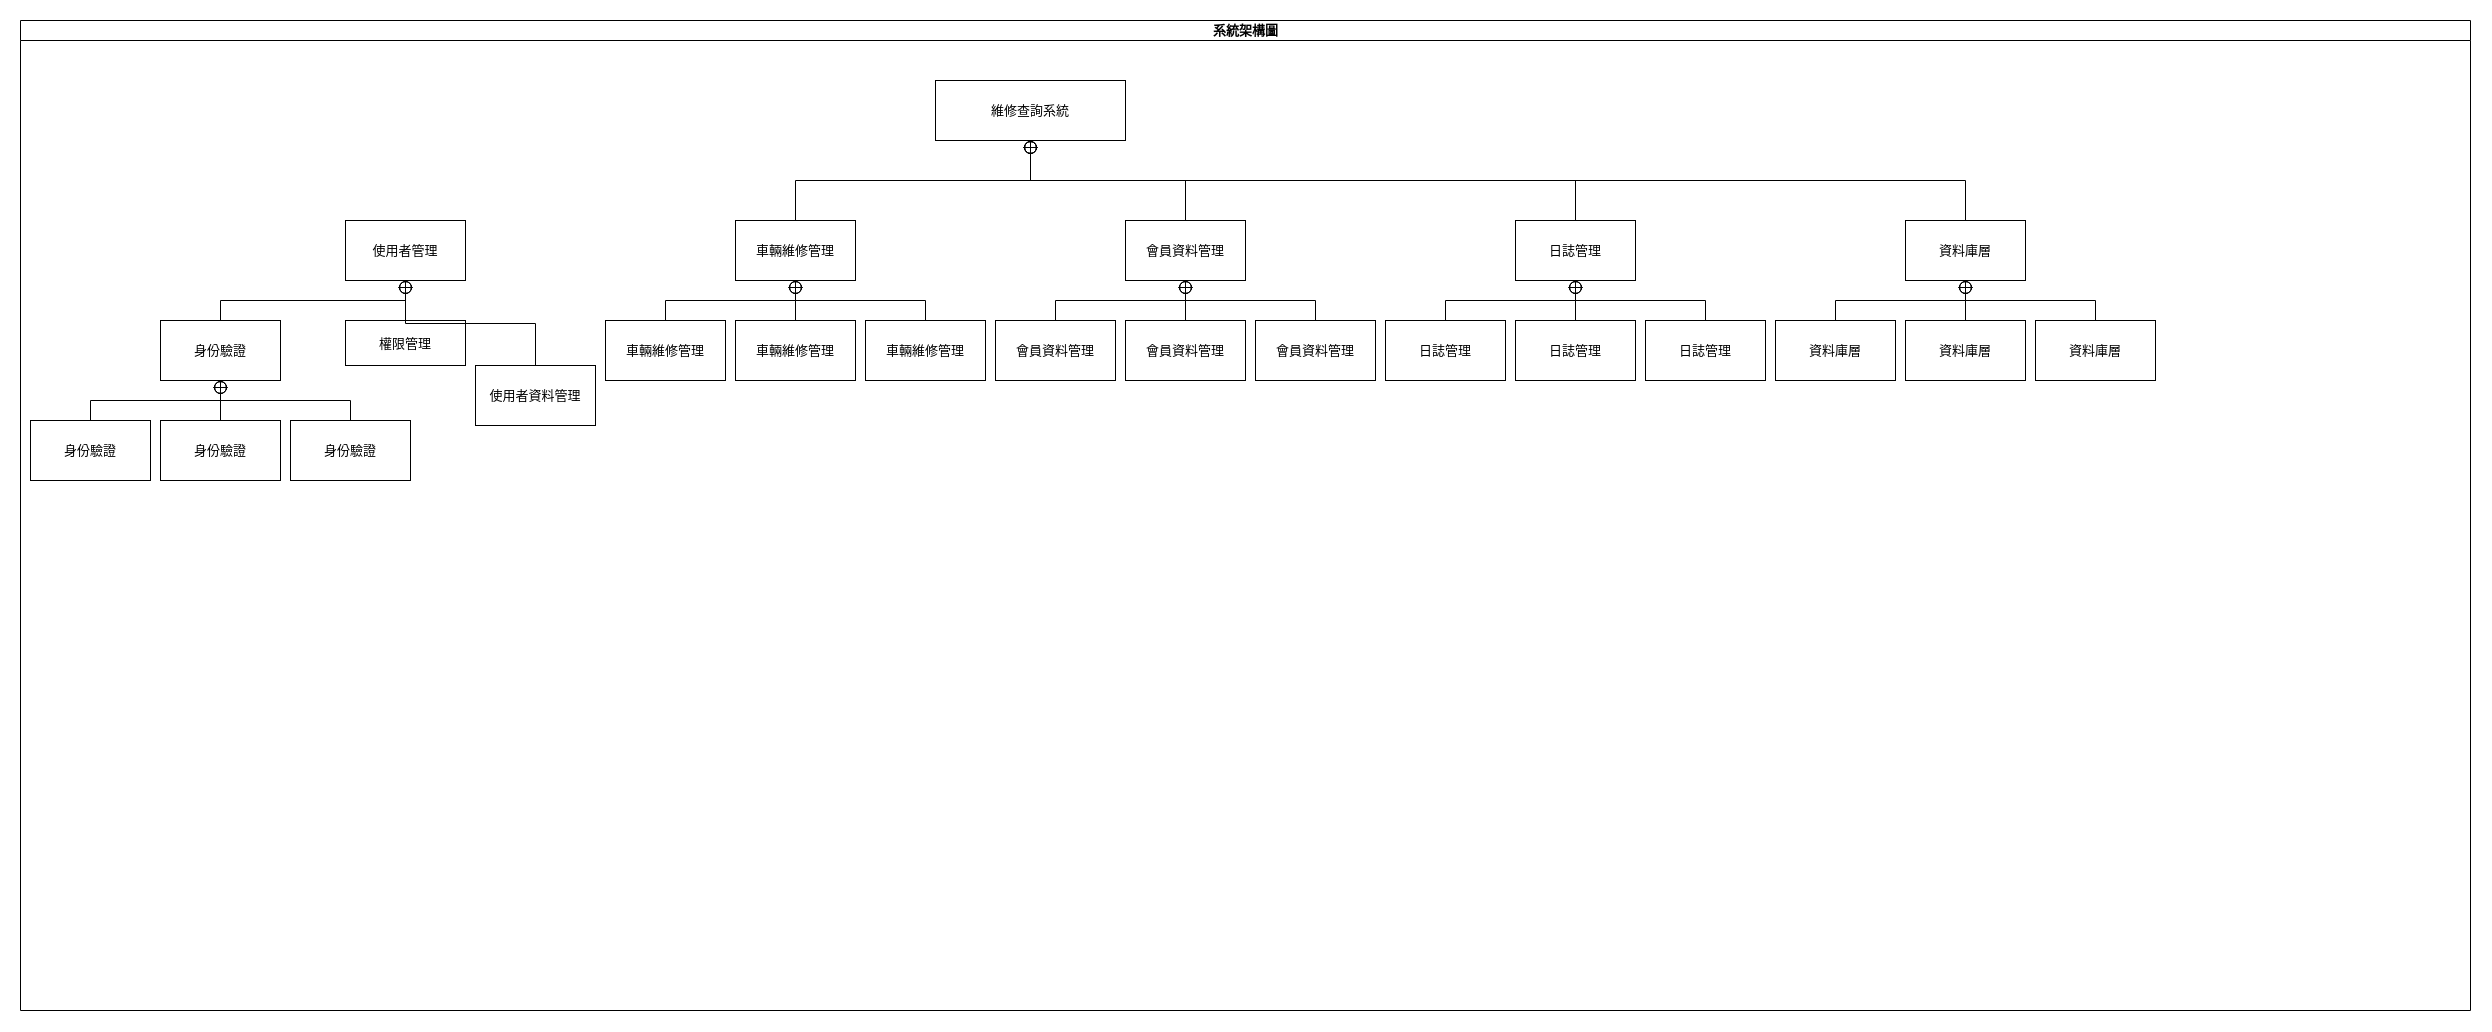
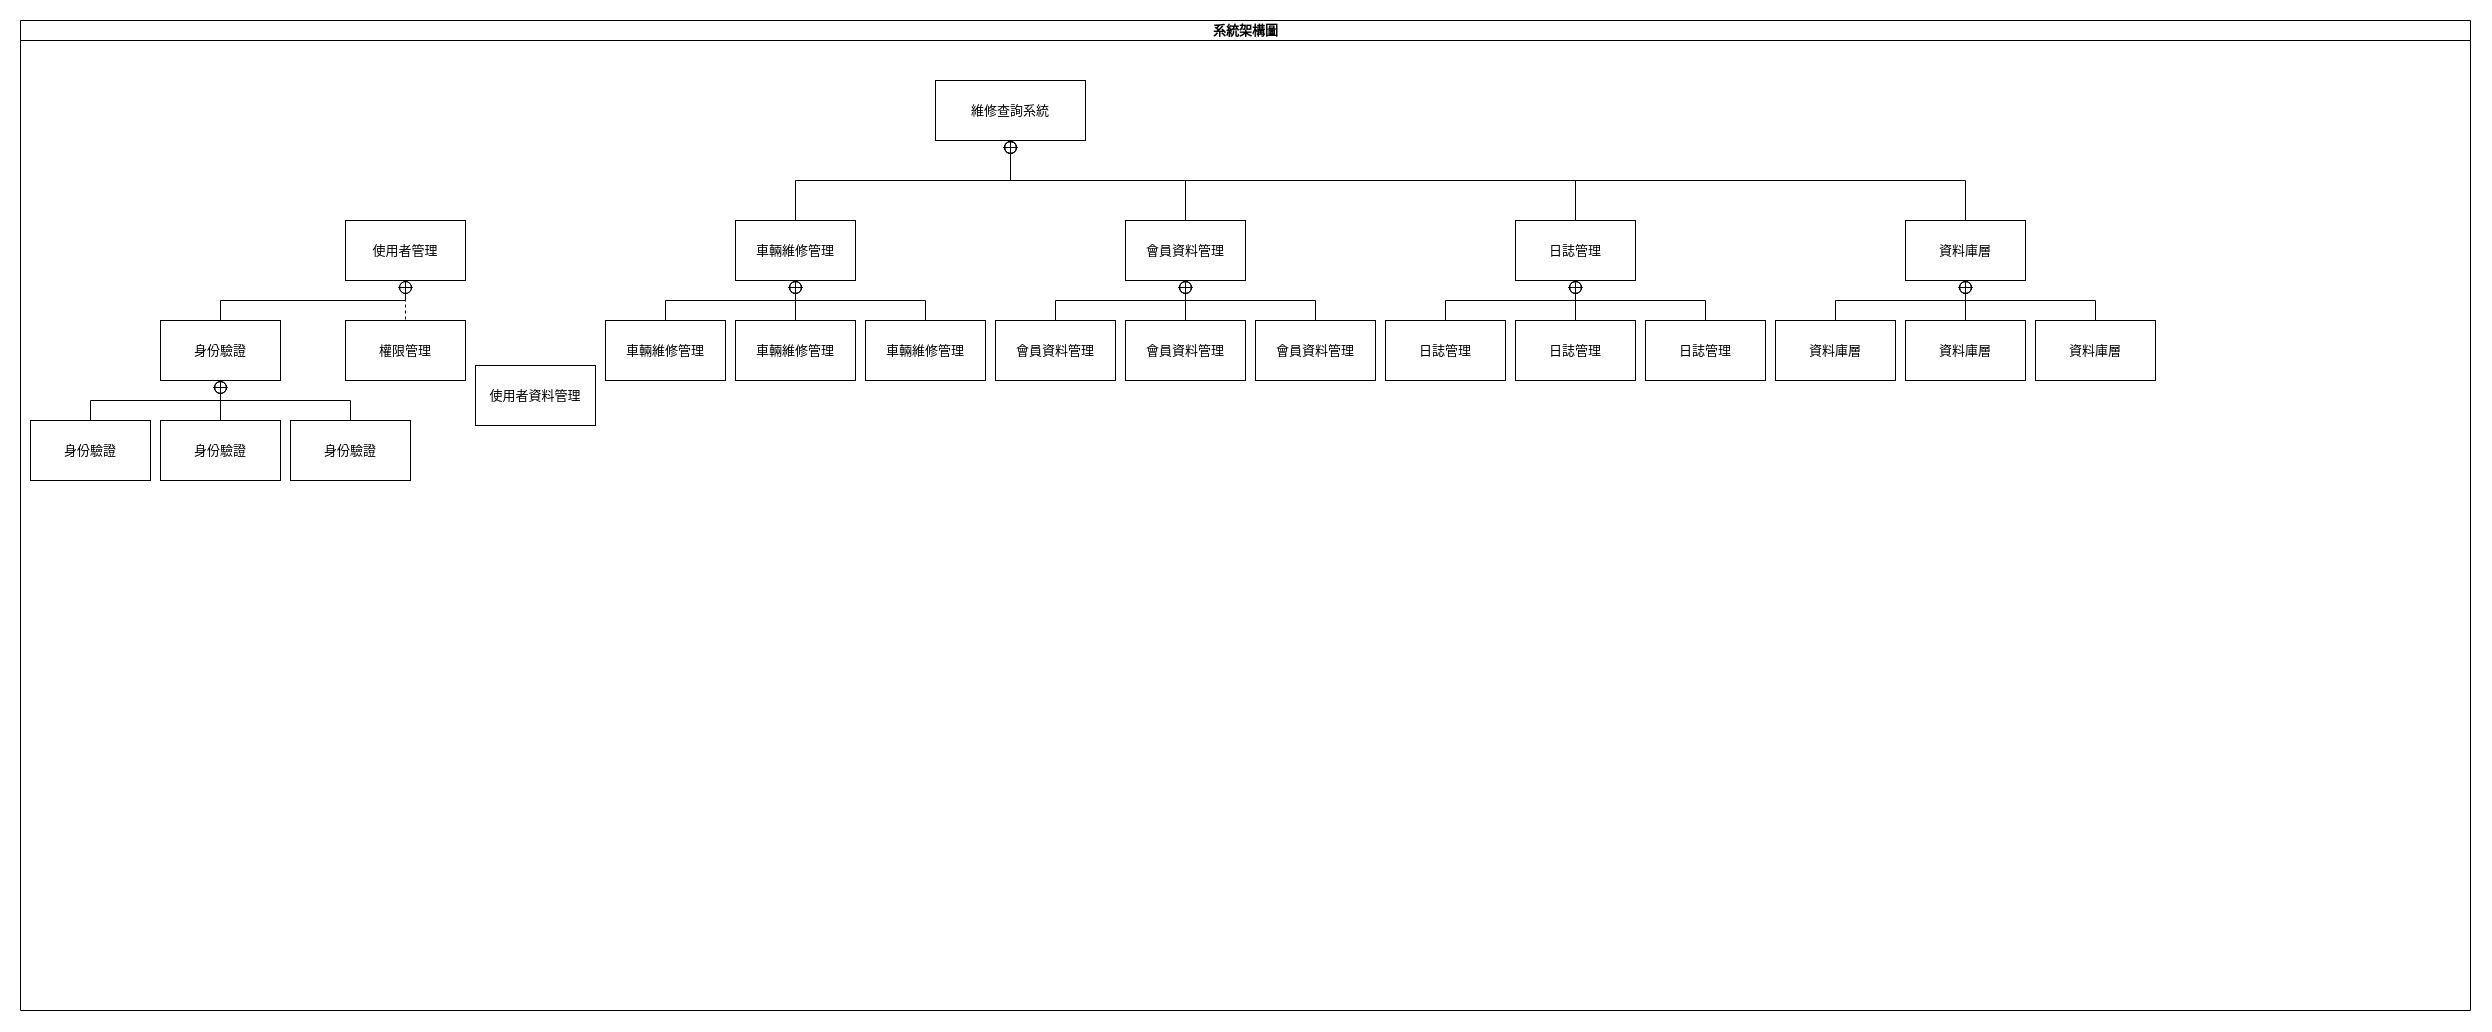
  <mxCell id="0" />
  <mxCell id="1" parent="0" />
  <mxCell id="2" value="&lt;font style=&quot;vertical-align: inherit; font-size: 13px;&quot;&gt;&lt;font style=&quot;vertical-align: inherit; font-size: 13px;&quot;&gt;&lt;font style=&quot;vertical-align: inherit; font-size: 13px;&quot;&gt;&lt;font style=&quot;vertical-align: inherit; font-size: 13px;&quot;&gt;系統架構圖&lt;/font&gt;&lt;/font&gt;&lt;/font&gt;&lt;/font&gt;" style="swimlane;html=1;startSize=20;horizontal=1;containerType=tree;glass=0;fontSize=13;" parent="1" vertex="1"><mxGeometry x="20" y="20" width="2450" height="990" as="geometry"><mxRectangle x="20" y="30" width="770" height="120" as="alternateBounds" /></mxGeometry></mxCell>
- <mxCell id="3" value="&lt;span style=&quot;font-size: 13px;&quot;&gt;&lt;font style=&quot;vertical-align: inherit; font-size: 13px;&quot;&gt;&lt;font style=&quot;vertical-align: inherit; font-size: 13px;&quot;&gt;維修查詢系統&lt;/font&gt;&lt;/font&gt;&lt;/span&gt;" style="shape=rect;html=1;whiteSpace=wrap;align=center;fontSize=13;" vertex="1" parent="2"><mxGeometry x="915" y="60" width="190" height="60" as="geometry" /></mxCell>
+ <mxCell id="3" value="&lt;span style=&quot;font-size: 13px;&quot;&gt;&lt;font style=&quot;vertical-align: inherit; font-size: 13px;&quot;&gt;&lt;font style=&quot;vertical-align: inherit; font-size: 13px;&quot;&gt;維修查詢系統&lt;/font&gt;&lt;/font&gt;&lt;/span&gt;" style="shape=rect;html=1;whiteSpace=wrap;align=center;fontSize=13;" vertex="1" parent="2"><mxGeometry x="915" y="60" width="150" height="60" as="geometry" /></mxCell>
  <mxCell id="4" value="&lt;font style=&quot;vertical-align: inherit; font-size: 13px;&quot;&gt;&lt;font style=&quot;vertical-align: inherit; font-size: 13px;&quot;&gt;車輛維修管理&lt;/font&gt;&lt;/font&gt;" style="shape=rect;html=1;whiteSpace=wrap;align=center;fontSize=13;" vertex="1" parent="2"><mxGeometry x="715" y="200" width="120" height="60" as="geometry" /></mxCell>
  <mxCell id="5" value="會員資料管理" style="shape=rect;html=1;whiteSpace=wrap;align=center;fontSize=13;" vertex="1" parent="2"><mxGeometry x="1105" y="200" width="120" height="60" as="geometry" /></mxCell>
  <mxCell id="6" value="" style="rounded=0;html=1;labelBackgroundColor=none;endArrow=none;edgeStyle=elbowEdgeStyle;elbow=vertical;startArrow=sysMLPackCont;startSize=12;fontSize=13;" edge="1" source="3" target="4" parent="2"><mxGeometry relative="1" as="geometry" /></mxCell>
  <mxCell id="7" value="" style="rounded=0;html=1;labelBackgroundColor=none;endArrow=none;edgeStyle=elbowEdgeStyle;elbow=vertical;startArrow=sysMLPackCont;startSize=12;fontSize=13;" edge="1" source="3" target="5" parent="2"><mxGeometry relative="1" as="geometry" /></mxCell>
  <mxCell id="8" value="" style="rounded=0;html=1;labelBackgroundColor=none;endArrow=none;edgeStyle=elbowEdgeStyle;elbow=vertical;startArrow=sysMLPackCont;startSize=12;fontSize=13;" edge="1" target="9" source="3" parent="2"><mxGeometry relative="1" as="geometry"><mxPoint x="944.5" y="350" as="sourcePoint" /></mxGeometry></mxCell>
  <mxCell id="9" value="日誌管理" style="shape=rect;html=1;whiteSpace=wrap;align=center;fontSize=13;" vertex="1" parent="2"><mxGeometry x="1495" y="200" width="120" height="60" as="geometry" /></mxCell>
  <mxCell id="10" value="" style="rounded=0;html=1;labelBackgroundColor=none;endArrow=none;edgeStyle=elbowEdgeStyle;elbow=vertical;startArrow=sysMLPackCont;startSize=12;fontSize=13;" edge="1" target="11" source="3" parent="2"><mxGeometry relative="1" as="geometry"><mxPoint x="932.5" y="130" as="sourcePoint" /></mxGeometry></mxCell>
  <mxCell id="11" value="資料庫層" style="shape=rect;html=1;whiteSpace=wrap;align=center;fontSize=13;" vertex="1" parent="2"><mxGeometry x="1885" y="200" width="120" height="60" as="geometry" /></mxCell>
  <mxCell id="12" value="使用者管理" style="shape=rect;html=1;whiteSpace=wrap;align=center;fontSize=13;" vertex="1" parent="2"><mxGeometry x="325" y="200" width="120" height="60" as="geometry" /></mxCell>
  <mxCell id="13" value="" style="rounded=0;html=1;labelBackgroundColor=none;endArrow=none;edgeStyle=elbowEdgeStyle;elbow=vertical;startArrow=sysMLPackCont;startSize=12;fontSize=13;dashed=1;" edge="1" target="14" source="12" parent="2"><mxGeometry relative="1" as="geometry"><mxPoint x="939" y="150" as="sourcePoint" /></mxGeometry></mxCell>
- <mxCell id="14" value="權限管理" style="shape=rect;html=1;whiteSpace=wrap;align=center;fontSize=13;" vertex="1" parent="2"><mxGeometry x="325" y="300" width="120" height="45" as="geometry" /></mxCell>
+ <mxCell id="14" value="權限管理" style="shape=rect;html=1;whiteSpace=wrap;align=center;fontSize=13;" vertex="1" parent="2"><mxGeometry x="325" y="300" width="120" height="60" as="geometry" /></mxCell>
  <mxCell id="15" value="" style="rounded=0;html=1;labelBackgroundColor=none;endArrow=none;edgeStyle=elbowEdgeStyle;elbow=vertical;startArrow=sysMLPackCont;startSize=12;fontSize=13;" edge="1" target="16" source="12" parent="2"><mxGeometry relative="1" as="geometry"><mxPoint x="655" y="290" as="sourcePoint" /></mxGeometry></mxCell>
  <mxCell id="16" value=" 身份驗證" style="shape=rect;html=1;whiteSpace=wrap;align=center;fontSize=13;" vertex="1" parent="2"><mxGeometry x="140" y="300" width="120" height="60" as="geometry" /></mxCell>
- <mxCell id="17" value="" style="rounded=0;html=1;labelBackgroundColor=none;endArrow=none;edgeStyle=elbowEdgeStyle;elbow=vertical;startArrow=sysMLPackCont;startSize=12;fontSize=13;" edge="1" target="18" source="12" parent="2"><mxGeometry relative="1" as="geometry"><mxPoint x="655" y="290" as="sourcePoint" /></mxGeometry></mxCell>
  <mxCell id="18" value="使用者資料管理" style="shape=rect;html=1;whiteSpace=wrap;align=center;fontSize=13;" vertex="1" parent="2"><mxGeometry x="455" y="345" width="120" height="60" as="geometry" /></mxCell>
  <mxCell id="19" value="" style="rounded=0;html=1;labelBackgroundColor=none;endArrow=none;edgeStyle=elbowEdgeStyle;elbow=vertical;startArrow=sysMLPackCont;startSize=12;fontSize=13;" edge="1" target="20" source="4" parent="2"><mxGeometry relative="1" as="geometry"><mxPoint x="969" y="150" as="sourcePoint" /></mxGeometry></mxCell>
  <mxCell id="20" value="&lt;font style=&quot;vertical-align: inherit; font-size: 13px;&quot;&gt;&lt;font style=&quot;vertical-align: inherit; font-size: 13px;&quot;&gt;車輛維修管理&lt;/font&gt;&lt;/font&gt;" style="shape=rect;html=1;whiteSpace=wrap;align=center;fontSize=13;" vertex="1" parent="2"><mxGeometry x="715" y="300" width="120" height="60" as="geometry" /></mxCell>
  <mxCell id="21" value="" style="rounded=0;html=1;labelBackgroundColor=none;endArrow=none;edgeStyle=elbowEdgeStyle;elbow=vertical;startArrow=sysMLPackCont;startSize=12;fontSize=13;" edge="1" target="22" source="4" parent="2"><mxGeometry relative="1" as="geometry"><mxPoint x="795" y="290" as="sourcePoint" /></mxGeometry></mxCell>
  <mxCell id="22" value="&lt;font style=&quot;vertical-align: inherit; font-size: 13px;&quot;&gt;&lt;font style=&quot;vertical-align: inherit; font-size: 13px;&quot;&gt;車輛維修管理&lt;/font&gt;&lt;/font&gt;" style="shape=rect;html=1;whiteSpace=wrap;align=center;fontSize=13;" vertex="1" parent="2"><mxGeometry x="585" y="300" width="120" height="60" as="geometry" /></mxCell>
  <mxCell id="23" value="" style="rounded=0;html=1;labelBackgroundColor=none;endArrow=none;edgeStyle=elbowEdgeStyle;elbow=vertical;startArrow=sysMLPackCont;startSize=12;fontSize=13;" edge="1" target="24" source="4" parent="2"><mxGeometry relative="1" as="geometry"><mxPoint x="795" y="290" as="sourcePoint" /></mxGeometry></mxCell>
  <mxCell id="24" value="&lt;font style=&quot;vertical-align: inherit; font-size: 13px;&quot;&gt;&lt;font style=&quot;vertical-align: inherit; font-size: 13px;&quot;&gt;車輛維修管理&lt;/font&gt;&lt;/font&gt;" style="shape=rect;html=1;whiteSpace=wrap;align=center;fontSize=13;" vertex="1" parent="2"><mxGeometry x="845" y="300" width="120" height="60" as="geometry" /></mxCell>
  <mxCell id="25" value="" style="rounded=0;html=1;labelBackgroundColor=none;endArrow=none;edgeStyle=elbowEdgeStyle;elbow=vertical;startArrow=sysMLPackCont;startSize=12;fontSize=13;" edge="1" target="26" source="5" parent="2"><mxGeometry relative="1" as="geometry"><mxPoint x="1010" y="150" as="sourcePoint" /></mxGeometry></mxCell>
  <mxCell id="26" value="會員資料管理" style="shape=rect;html=1;whiteSpace=wrap;align=center;fontSize=13;" vertex="1" parent="2"><mxGeometry x="1105" y="300" width="120" height="60" as="geometry" /></mxCell>
  <mxCell id="27" value="" style="rounded=0;html=1;labelBackgroundColor=none;endArrow=none;edgeStyle=elbowEdgeStyle;elbow=vertical;startArrow=sysMLPackCont;startSize=12;fontSize=13;" edge="1" target="28" source="5" parent="2"><mxGeometry relative="1" as="geometry"><mxPoint x="1095" y="290" as="sourcePoint" /></mxGeometry></mxCell>
  <mxCell id="28" value="會員資料管理" style="shape=rect;html=1;whiteSpace=wrap;align=center;fontSize=13;" vertex="1" parent="2"><mxGeometry x="975" y="300" width="120" height="60" as="geometry" /></mxCell>
  <mxCell id="29" value="" style="rounded=0;html=1;labelBackgroundColor=none;endArrow=none;edgeStyle=elbowEdgeStyle;elbow=vertical;startArrow=sysMLPackCont;startSize=12;fontSize=13;" edge="1" target="30" source="5" parent="2"><mxGeometry relative="1" as="geometry"><mxPoint x="1095" y="290" as="sourcePoint" /></mxGeometry></mxCell>
  <mxCell id="30" value="會員資料管理" style="shape=rect;html=1;whiteSpace=wrap;align=center;fontSize=13;" vertex="1" parent="2"><mxGeometry x="1235" y="300" width="120" height="60" as="geometry" /></mxCell>
  <mxCell id="31" value="" style="rounded=0;html=1;labelBackgroundColor=none;endArrow=none;edgeStyle=elbowEdgeStyle;elbow=vertical;startArrow=sysMLPackCont;startSize=12;fontSize=13;" edge="1" target="32" source="9" parent="2"><mxGeometry relative="1" as="geometry"><mxPoint x="1010" y="150" as="sourcePoint" /></mxGeometry></mxCell>
  <mxCell id="32" value="日誌管理" style="shape=rect;html=1;whiteSpace=wrap;align=center;fontSize=13;" vertex="1" parent="2"><mxGeometry x="1495" y="300" width="120" height="60" as="geometry" /></mxCell>
  <mxCell id="33" value="" style="rounded=0;html=1;labelBackgroundColor=none;endArrow=none;edgeStyle=elbowEdgeStyle;elbow=vertical;startArrow=sysMLPackCont;startSize=12;fontSize=13;" edge="1" target="34" source="9" parent="2"><mxGeometry relative="1" as="geometry"><mxPoint x="1555" y="290" as="sourcePoint" /></mxGeometry></mxCell>
  <mxCell id="34" value="日誌管理" style="shape=rect;html=1;whiteSpace=wrap;align=center;fontSize=13;" vertex="1" parent="2"><mxGeometry x="1365" y="300" width="120" height="60" as="geometry" /></mxCell>
  <mxCell id="35" value="" style="rounded=0;html=1;labelBackgroundColor=none;endArrow=none;edgeStyle=elbowEdgeStyle;elbow=vertical;startArrow=sysMLPackCont;startSize=12;fontSize=13;" edge="1" target="36" source="9" parent="2"><mxGeometry relative="1" as="geometry"><mxPoint x="1555" y="290" as="sourcePoint" /></mxGeometry></mxCell>
  <mxCell id="36" value="日誌管理" style="shape=rect;html=1;whiteSpace=wrap;align=center;fontSize=13;" vertex="1" parent="2"><mxGeometry x="1625" y="300" width="120" height="60" as="geometry" /></mxCell>
  <mxCell id="37" value="" style="rounded=0;html=1;labelBackgroundColor=none;endArrow=none;edgeStyle=elbowEdgeStyle;elbow=vertical;startArrow=sysMLPackCont;startSize=12;fontSize=13;" edge="1" target="38" source="11" parent="2"><mxGeometry relative="1" as="geometry"><mxPoint x="1010" y="150" as="sourcePoint" /></mxGeometry></mxCell>
  <mxCell id="38" value="資料庫層" style="shape=rect;html=1;whiteSpace=wrap;align=center;fontSize=13;" vertex="1" parent="2"><mxGeometry x="1885" y="300" width="120" height="60" as="geometry" /></mxCell>
  <mxCell id="39" value="" style="rounded=0;html=1;labelBackgroundColor=none;endArrow=none;edgeStyle=elbowEdgeStyle;elbow=vertical;startArrow=sysMLPackCont;startSize=12;fontSize=13;" edge="1" target="40" source="11" parent="2"><mxGeometry relative="1" as="geometry"><mxPoint x="1945" y="290" as="sourcePoint" /></mxGeometry></mxCell>
  <mxCell id="40" value="資料庫層" style="shape=rect;html=1;whiteSpace=wrap;align=center;fontSize=13;" vertex="1" parent="2"><mxGeometry x="1755" y="300" width="120" height="60" as="geometry" /></mxCell>
  <mxCell id="41" value="" style="rounded=0;html=1;labelBackgroundColor=none;endArrow=none;edgeStyle=elbowEdgeStyle;elbow=vertical;startArrow=sysMLPackCont;startSize=12;fontSize=13;" edge="1" target="42" source="11" parent="2"><mxGeometry relative="1" as="geometry"><mxPoint x="1945" y="290" as="sourcePoint" /></mxGeometry></mxCell>
  <mxCell id="42" value="資料庫層" style="shape=rect;html=1;whiteSpace=wrap;align=center;fontSize=13;" vertex="1" parent="2"><mxGeometry x="2015" y="300" width="120" height="60" as="geometry" /></mxCell>
  <mxCell id="43" value="" style="rounded=0;html=1;labelBackgroundColor=none;endArrow=none;edgeStyle=elbowEdgeStyle;elbow=vertical;startArrow=sysMLPackCont;startSize=12;fontSize=13;" edge="1" target="44" source="16" parent="2"><mxGeometry relative="1" as="geometry"><mxPoint x="405" y="290" as="sourcePoint" /></mxGeometry></mxCell>
  <mxCell id="44" value=" 身份驗證" style="shape=rect;html=1;whiteSpace=wrap;align=center;fontSize=13;" vertex="1" parent="2"><mxGeometry x="140" y="400" width="120" height="60" as="geometry" /></mxCell>
  <mxCell id="45" value="" style="rounded=0;html=1;labelBackgroundColor=none;endArrow=none;edgeStyle=elbowEdgeStyle;elbow=vertical;startArrow=sysMLPackCont;startSize=12;fontSize=13;" edge="1" target="46" source="16" parent="2"><mxGeometry relative="1" as="geometry"><mxPoint x="275" y="390" as="sourcePoint" /></mxGeometry></mxCell>
  <mxCell id="46" value=" 身份驗證" style="shape=rect;html=1;whiteSpace=wrap;align=center;fontSize=13;" vertex="1" parent="2"><mxGeometry x="270" y="400" width="120" height="60" as="geometry" /></mxCell>
  <mxCell id="47" value="" style="rounded=0;html=1;labelBackgroundColor=none;endArrow=none;edgeStyle=elbowEdgeStyle;elbow=vertical;startArrow=sysMLPackCont;startSize=12;fontSize=13;" edge="1" target="48" source="16" parent="2"><mxGeometry relative="1" as="geometry"><mxPoint x="275" y="390" as="sourcePoint" /></mxGeometry></mxCell>
  <mxCell id="48" value=" 身份驗證" style="shape=rect;html=1;whiteSpace=wrap;align=center;fontSize=13;" vertex="1" parent="2"><mxGeometry x="10" y="400" width="120" height="60" as="geometry" /></mxCell>
